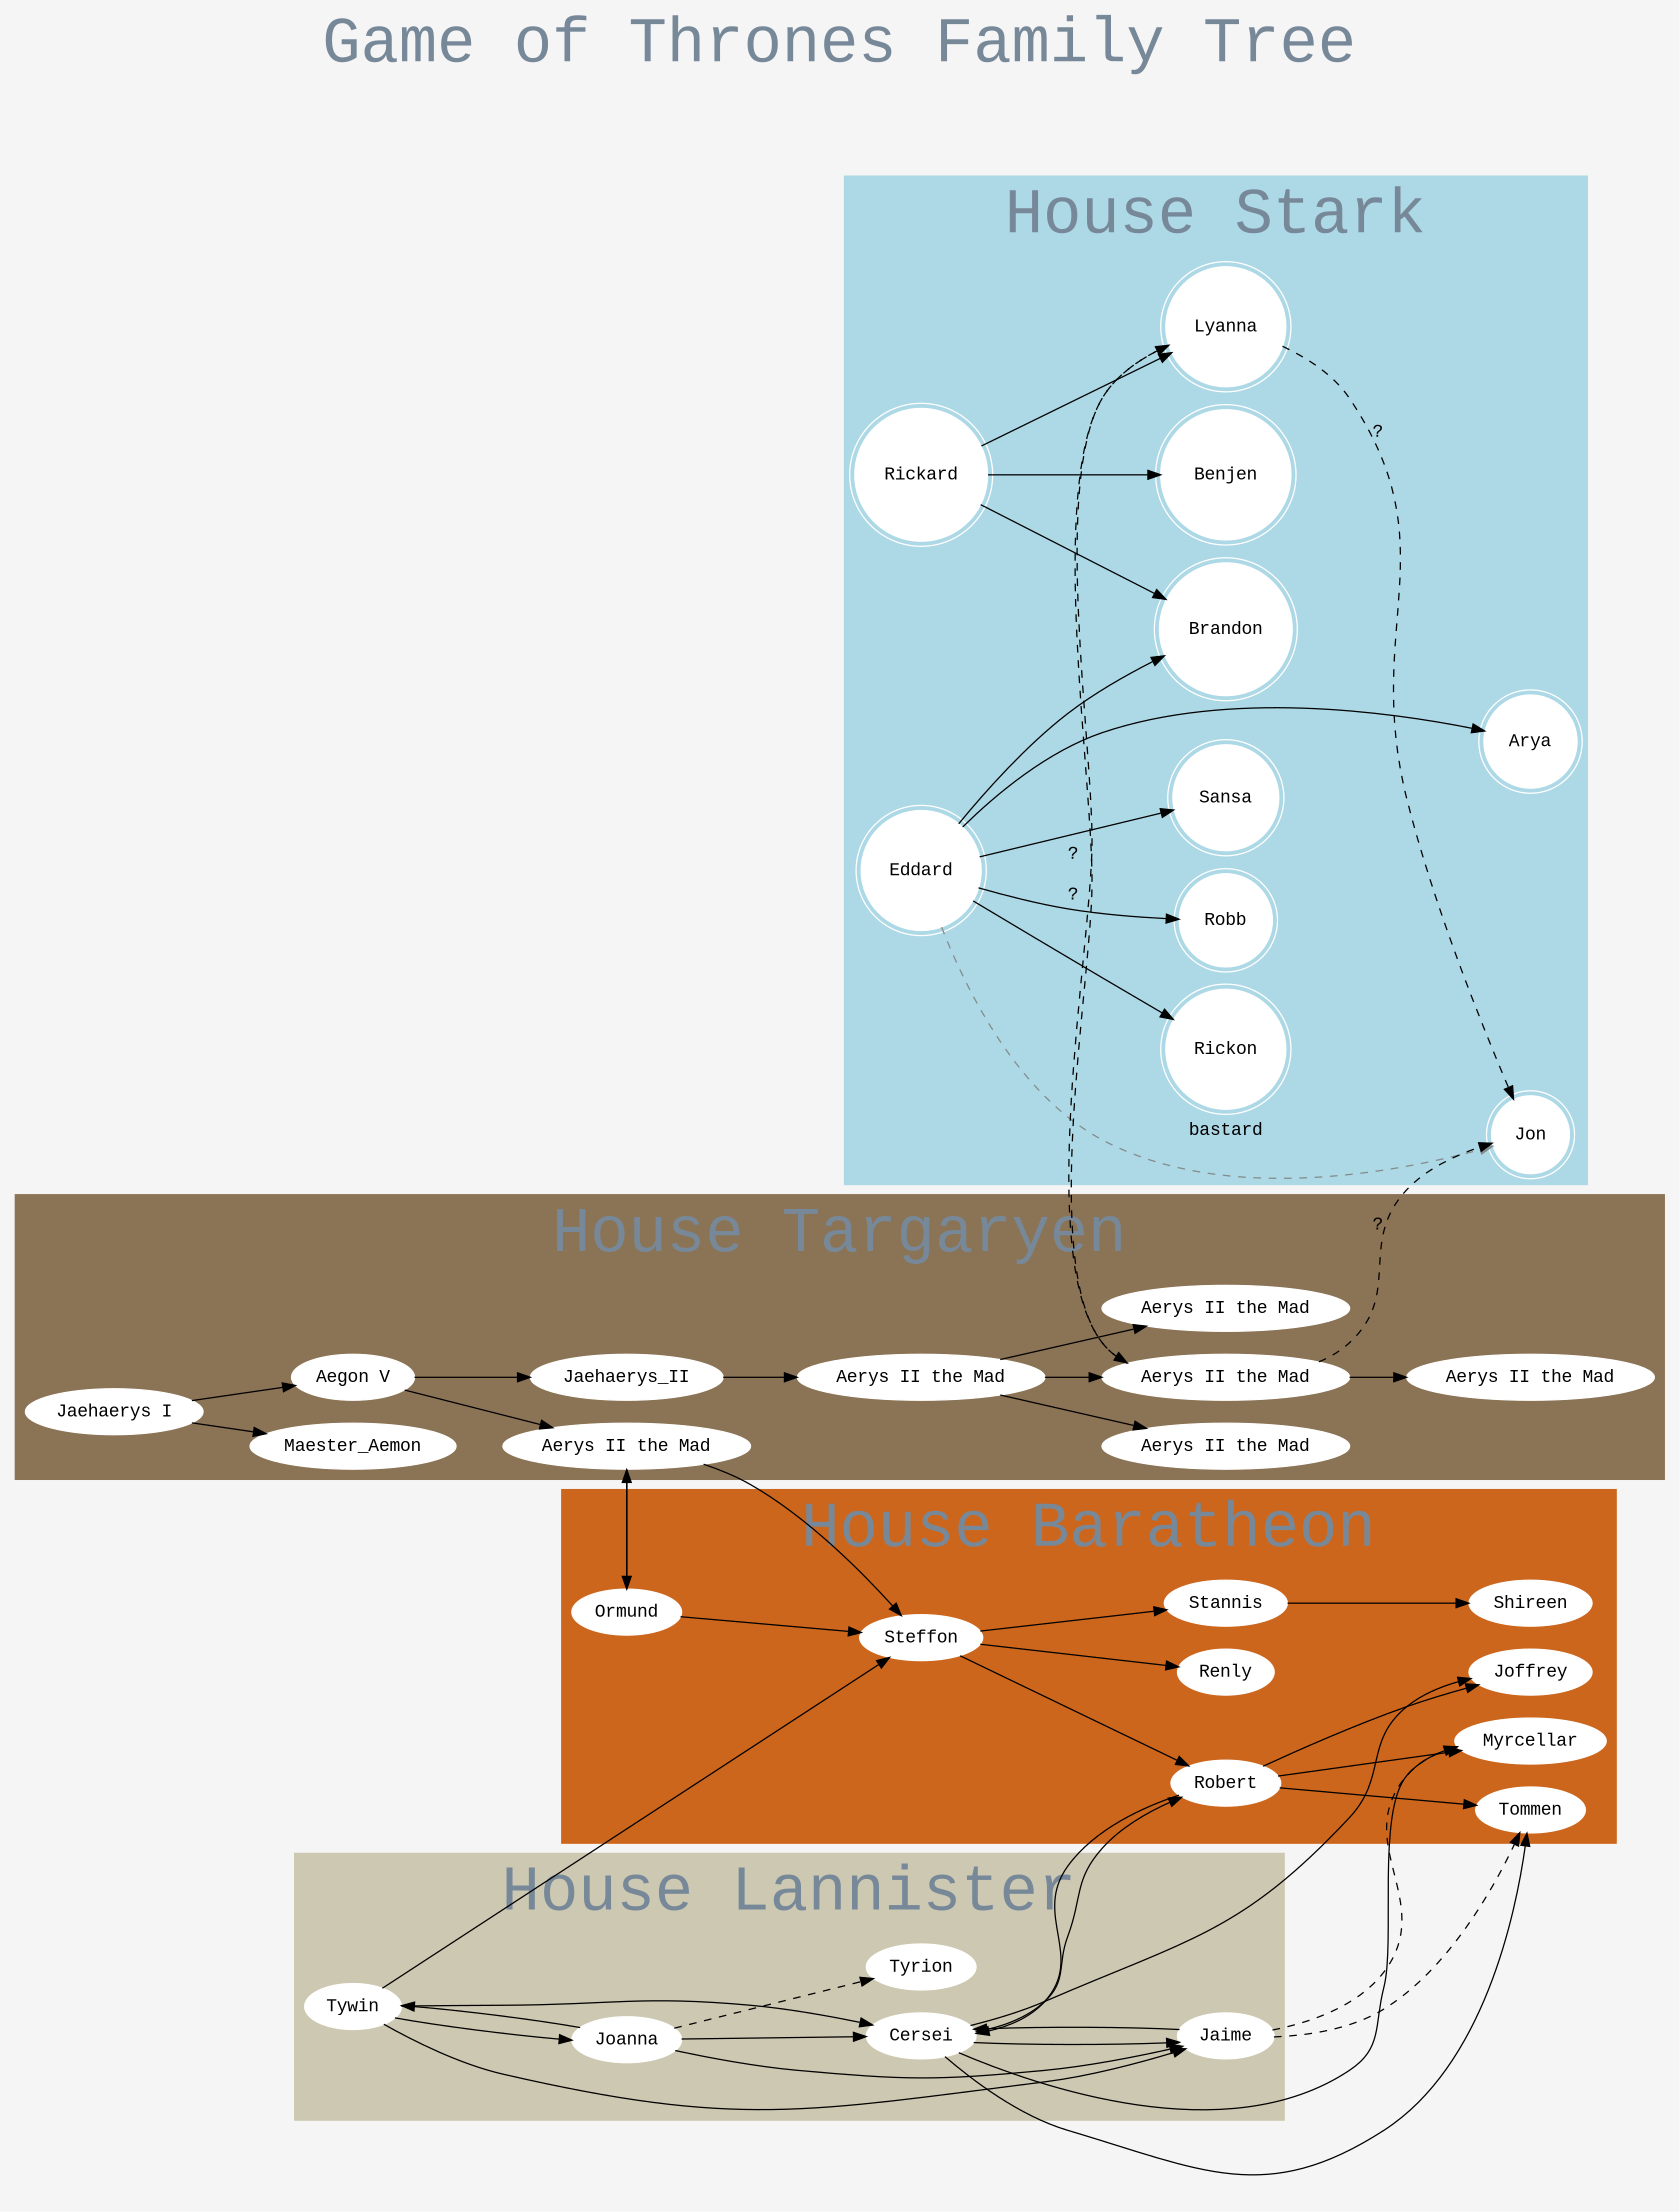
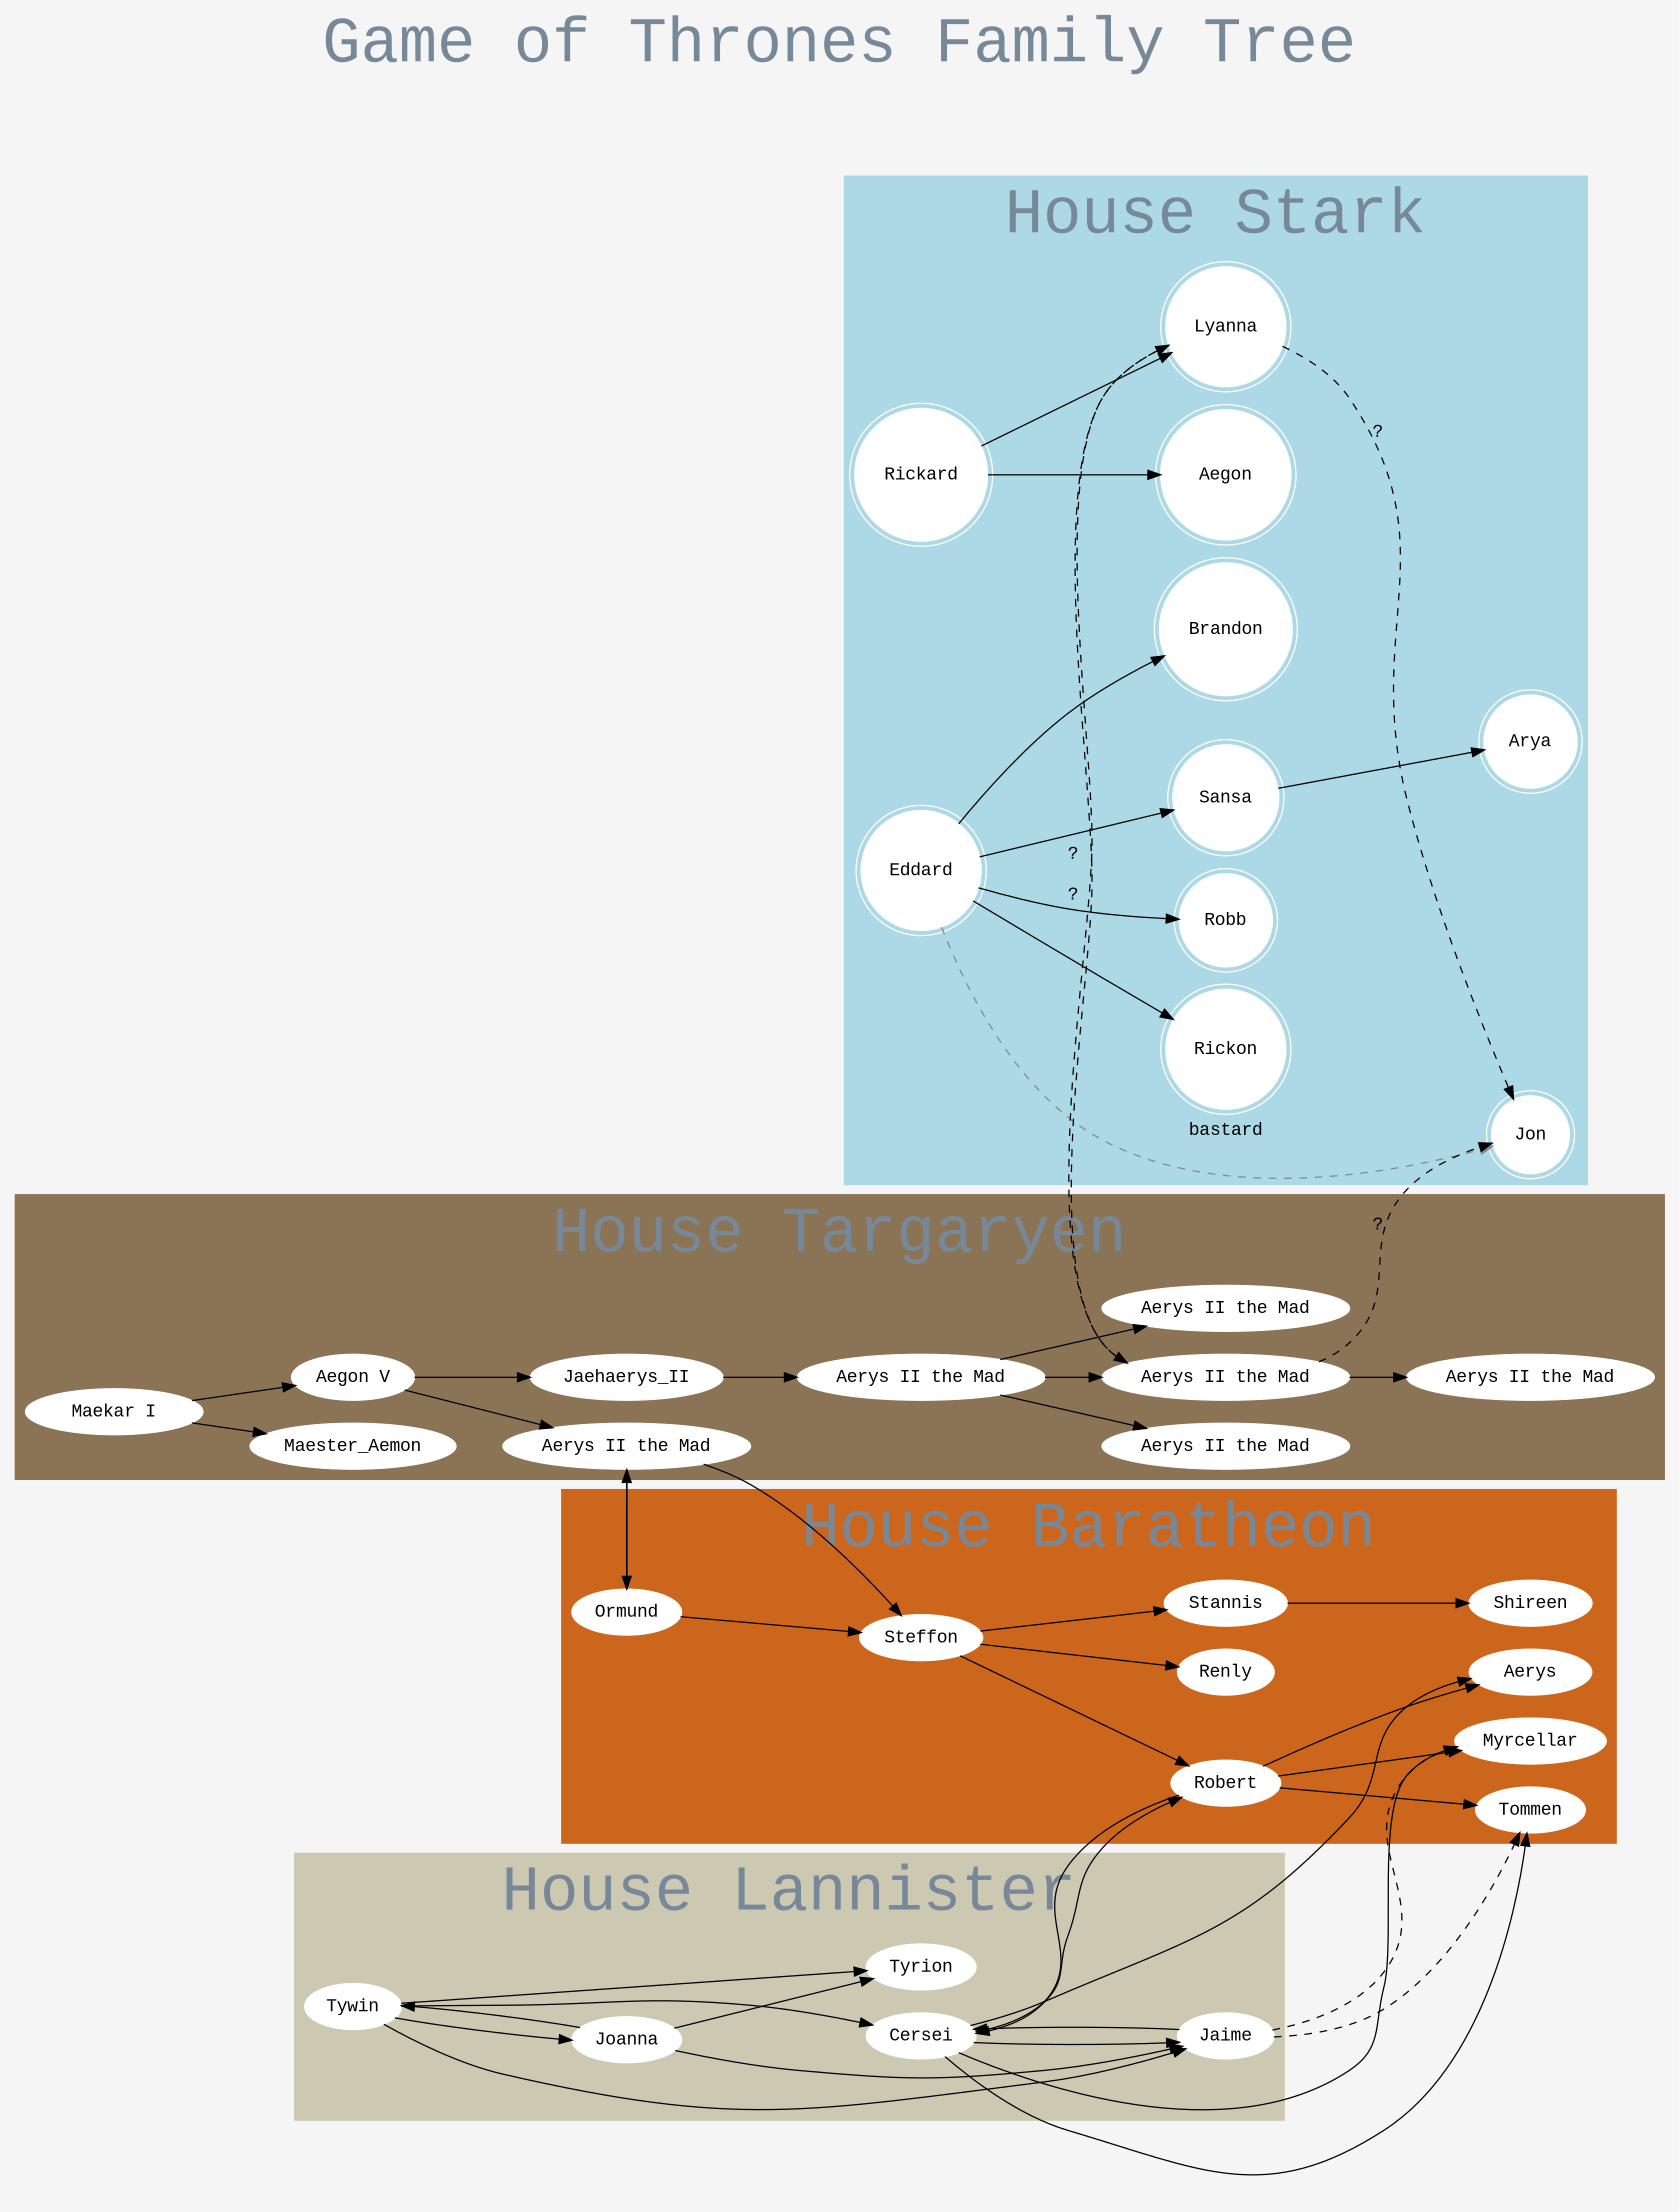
  digraph {
    bgcolor=whitesmoke
    fontcolor=lightslategrey
    fontname="Liberation Mono"
    fontsize=50
    label="Game of Thrones Family Tree"
    labelloc=t
    rankdir=LR
    node [color=white fontname="Liberation Mono" style=filled]
    edge [fontname="Liberation Mono"]
    Rickard [shape=doublecircle]
    Brandon [shape=doublecircle]
    Eddard [shape=doublecircle]
-   Benjen [shape=doublecircle]
+   Benjen [shape=doublecircle label=Aegon]
    Lyanna [shape=doublecircle]
    Robb [shape=doublecircle]
    Sansa [shape=doublecircle]
    Arya [shape=doublecircle]
    Rickon [shape=doublecircle]
    Jon [shape=doublecircle]
    n11 [label="Aerys II the Mad"]
    n12 [label="Aerys II the Mad"]
    n13 [label="Aerys II the Mad"]
    n14 [label="Aerys II the Mad"]
    n15 [label="Aerys II the Mad"]
-   n16 [label="Jaehaerys I"]
+   n16 [label="Maekar I"]
    n17 [label=Maester_Aemon]
    n18 [label="Aegon V"]
    n19 [label=Jaehaerys_II]
    n20 [label="Aerys II the Mad"]
    Ormund
    Steffon
    Robert
    Stannis
    Renly
-   Joffrey
+   Joffrey [label=Aerys]
    Myrcellar
    Tommen
    Shireen
    Cersei
    Tywin
    Joanna
    Jaime
    Tyrion
    subgraph cluster_1 {
      color=lightblue
      label="House Stark"
      style=filled
      Rickard
      Brandon
      Eddard
      Benjen
      Lyanna
      Robb
      Sansa
      Arya
      Rickon
      Jon
    }
    subgraph cluster_2 {
      color=burlywood4
      label="House Targaryen"
      style=filled
      n11
      n12
      n13
      n14
      n15
      n16
      n17
      n18
      n19
      n20
    }
    subgraph cluster_3 {
      color=chocolate3
      label="House Baratheon"
      style=filled
      Ormund
      Steffon
      Robert
      Stannis
      Renly
      Joffrey
      Myrcellar
      Tommen
      Shireen
    }
    subgraph cluster_4 {
      color=cornsilk3
      label="House Lannister"
      style=filled
      Cersei
      Tywin
      Joanna
      Jaime
      Tyrion
    }
-   Rickard -> Brandon
    Rickard -> Benjen
    Rickard -> Lyanna
    Eddard -> Brandon
    Eddard -> Robb
    Eddard -> Sansa
-   Eddard -> Arya
+   Sansa -> Arya
    Eddard -> Rickon
    Eddard -> Jon [color=azure4 label=bastard style=dashed]
    Lyanna -> Jon [label="?" style=dashed]
    Lyanna -> n12 [label="?" style=dashed]
    n11 -> Ormund
    n11 -> Steffon
    n12 -> Lyanna [label="?" style=dashed]
    n12 -> Jon [label="?" style=dashed]
    n12 -> n13
    n16 -> n17
    n16 -> n18
    n18 -> n11
    n18 -> n19
    n19 -> n20
    n20 -> n12
    n20 -> n14
    n20 -> n15
    Ormund -> n11
    Ormund -> Steffon
    Steffon -> Robert
    Steffon -> Stannis
    Steffon -> Renly
    Robert -> Joffrey
    Robert -> Myrcellar
    Robert -> Tommen
    Robert -> Cersei
    Stannis -> Shireen
    Cersei -> Robert
    Cersei -> Joffrey
    Cersei -> Myrcellar
    Cersei -> Tommen
    Cersei -> Jaime
    Tywin -> Cersei
    Tywin -> Joanna
    Tywin -> Jaime
-   Tywin -> Steffon
-   Joanna -> Cersei
+   Tywin -> Tyrion
    Joanna -> Tywin
    Joanna -> Jaime
-   Joanna -> Tyrion [style=dashed]
+   Joanna -> Tyrion
    Jaime -> Myrcellar [style=dashed]
    Jaime -> Tommen [style=dashed]
    Jaime -> Cersei
  }
